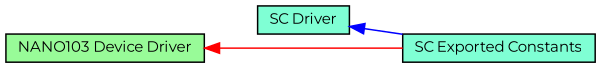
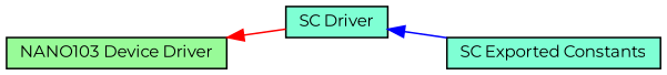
  digraph {
    fontname=Montserrat
    rankdir=LR
    node [color=black fillcolor=aquamarine fontname=Montserrat fontsize=10 shape=box style=filled]
    edge [dir=back fontname=Montserrat fontsize=10 labelfontname=Helvetica labelfontsize=10 shape=plaintext style=solid]
    n1 [fillcolor=palegreen height=0.2 label="NANO103 Device Driver" width=0.4]
    n2 [fontcolor=black height=0.2 label="SC Driver" width=0.4]
    n3 [height=0.2 label="SC Exported Constants" width=0.4]
-   n1 -> n3 [color=red]
+   n1 -> n2 [color=red]
    n2 -> n3 [color=blue]
  }
